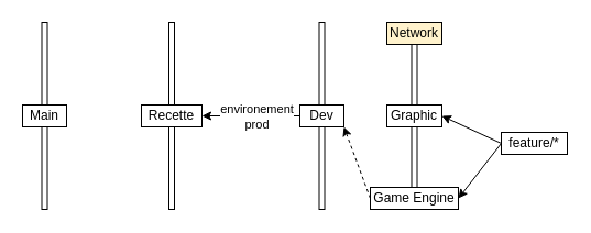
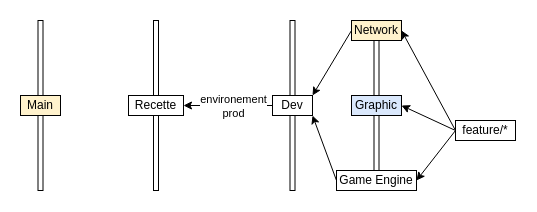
  <mxCell id="0" />
  <mxCell id="1" parent="0" />
  <mxCell id="2" value="" style="rounded=0;whiteSpace=wrap;html=1;" parent="1" vertex="1"><mxGeometry x="153" y="20" width="5" height="170" as="geometry" /></mxCell>
  <mxCell id="3" value="" style="rounded=0;whiteSpace=wrap;html=1;" parent="1" vertex="1"><mxGeometry x="289.5" y="20" width="5" height="170" as="geometry" /></mxCell>
  <mxCell id="4" value="" style="endArrow=classic;html=1;exitX=0;exitY=0.5;exitDx=0;exitDy=0;entryX=1;entryY=0.5;entryDx=0;entryDy=0;" parent="1" source="15" target="18" edge="1"><mxGeometry width="50" height="50" relative="1" as="geometry"><mxPoint x="186.5" y="115" as="sourcePoint" /><mxPoint x="94" y="115" as="targetPoint" /></mxGeometry></mxCell>
  <mxCell id="5" value="environement&lt;br&gt;prod" style="edgeLabel;html=1;align=center;verticalAlign=middle;resizable=0;points=[];" parent="4" vertex="1" connectable="0"><mxGeometry x="-0.203" relative="1" as="geometry"><mxPoint x="-5" as="offset" /></mxGeometry></mxCell>
  <mxCell id="6" value="" style="rounded=0;whiteSpace=wrap;html=1;" parent="1" vertex="1"><mxGeometry x="373.5" y="20" width="5" height="170" as="geometry" /></mxCell>
- <mxCell id="7" value="Graphic" style="rounded=0;whiteSpace=wrap;html=1;" parent="1" vertex="1"><mxGeometry x="351" y="95" width="50" height="20" as="geometry" /></mxCell>
+ <mxCell id="7" value="Graphic" style="rounded=0;whiteSpace=wrap;html=1;fillColor=#dae8fc;" parent="1" vertex="1"><mxGeometry x="351" y="95" width="50" height="20" as="geometry" /></mxCell>
+ <mxCell id="8" value="" style="endArrow=classic;html=1;exitX=0;exitY=0.5;exitDx=0;exitDy=0;entryX=1;entryY=0;entryDx=0;entryDy=0;" parent="1" source="16" target="15" edge="1"><mxGeometry width="50" height="50" relative="1" as="geometry"><mxPoint x="374.5" y="-50" as="sourcePoint" /><mxPoint x="268" y="-50" as="targetPoint" /></mxGeometry></mxCell>
  <mxCell id="9" value="Game Engine" style="rounded=0;whiteSpace=wrap;html=1;" parent="1" vertex="1"><mxGeometry x="336" y="170" width="80" height="20" as="geometry" /></mxCell>
- <mxCell id="10" value="" style="endArrow=classic;html=1;exitX=0;exitY=0.5;exitDx=0;exitDy=0;entryX=1;entryY=1;entryDx=0;entryDy=0;dashed=1;" parent="1" source="9" target="15" edge="1"><mxGeometry width="50" height="50" relative="1" as="geometry"><mxPoint x="362" y="115" as="sourcePoint" /><mxPoint x="304.5" y="115" as="targetPoint" /></mxGeometry></mxCell>
+ <mxCell id="10" value="" style="endArrow=classic;html=1;exitX=0;exitY=0.5;exitDx=0;exitDy=0;entryX=1;entryY=1;entryDx=0;entryDy=0;" parent="1" source="9" target="15" edge="1"><mxGeometry width="50" height="50" relative="1" as="geometry"><mxPoint x="362" y="115" as="sourcePoint" /><mxPoint x="304.5" y="115" as="targetPoint" /></mxGeometry></mxCell>
  <mxCell id="11" value="feature/*" style="rounded=0;whiteSpace=wrap;html=1;" parent="1" vertex="1"><mxGeometry x="455" y="120" width="60" height="20" as="geometry" /></mxCell>
+ <mxCell id="12" value="" style="endArrow=classic;html=1;exitX=0;exitY=0.5;exitDx=0;exitDy=0;entryX=1;entryY=0.5;entryDx=0;entryDy=0;" parent="1" source="11" target="16" edge="1"><mxGeometry width="50" height="50" relative="1" as="geometry"><mxPoint x="439.5" y="40" as="sourcePoint" /><mxPoint x="367" y="135" as="targetPoint" /></mxGeometry></mxCell>
  <mxCell id="13" value="" style="endArrow=classic;html=1;exitX=0;exitY=0.5;exitDx=0;exitDy=0;entryX=1;entryY=0.5;entryDx=0;entryDy=0;" parent="1" source="11" target="7" edge="1"><mxGeometry width="50" height="50" relative="1" as="geometry"><mxPoint x="497" y="145" as="sourcePoint" /><mxPoint x="432" y="95" as="targetPoint" /></mxGeometry></mxCell>
  <mxCell id="14" value="" style="endArrow=classic;html=1;exitX=0;exitY=0.5;exitDx=0;exitDy=0;entryX=1;entryY=0.5;entryDx=0;entryDy=0;" parent="1" source="11" target="9" edge="1"><mxGeometry width="50" height="50" relative="1" as="geometry"><mxPoint x="492" y="70" as="sourcePoint" /><mxPoint x="427" y="115" as="targetPoint" /></mxGeometry></mxCell>
  <mxCell id="15" value="Dev" style="rounded=0;whiteSpace=wrap;html=1;" parent="1" vertex="1"><mxGeometry x="272" y="95" width="40" height="20" as="geometry" /></mxCell>
  <mxCell id="16" value="Network" style="rounded=0;whiteSpace=wrap;html=1;fillColor=#fff2cc;" parent="1" vertex="1"><mxGeometry x="351" y="20" width="50" height="20" as="geometry" /></mxCell>
  <mxCell id="17" value="" style="rounded=0;whiteSpace=wrap;html=1;" parent="1" vertex="1"><mxGeometry x="37.5" y="20" width="5" height="170" as="geometry" /></mxCell>
  <mxCell id="18" value="Recette" style="rounded=0;whiteSpace=wrap;html=1;" parent="1" vertex="1"><mxGeometry x="128" y="95" width="55" height="20" as="geometry" /></mxCell>
- <mxCell id="19" value="Main" style="rounded=0;whiteSpace=wrap;html=1;" parent="1" vertex="1"><mxGeometry x="20" y="95" width="40" height="20" as="geometry" /></mxCell>
+ <mxCell id="19" value="Main" style="rounded=0;whiteSpace=wrap;html=1;fillColor=#fff2cc;" parent="1" vertex="1"><mxGeometry x="20" y="95" width="40" height="20" as="geometry" /></mxCell>
